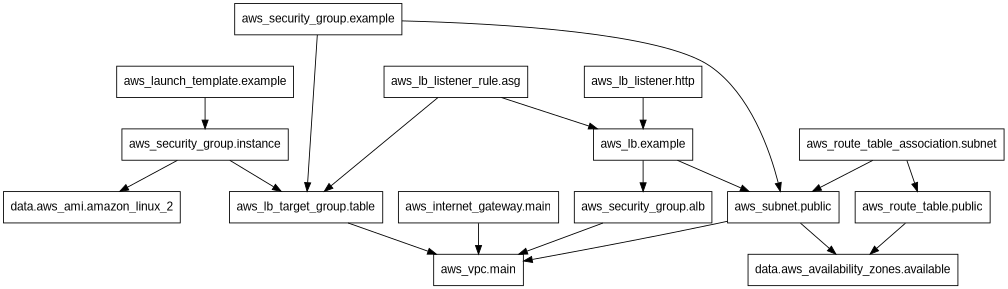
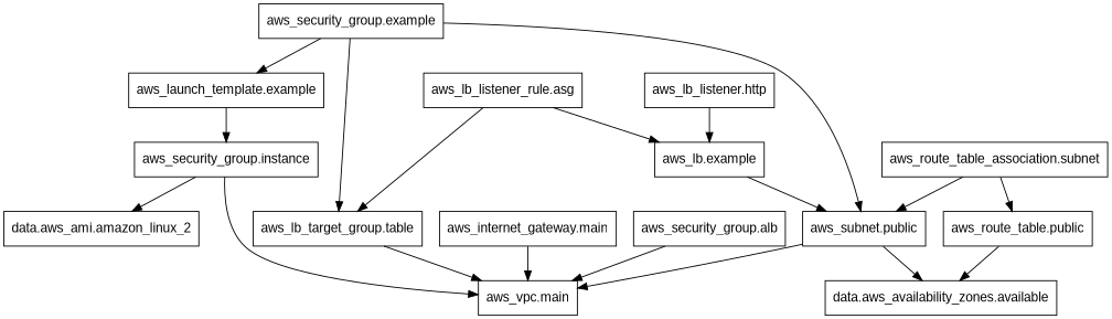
  digraph {
    fontname="Liberation Sans"
    rankdir=TB
    node [fontname="Liberation Sans" shape=rect]
    edge [fontname="Liberation Sans"]
    n1 [label="data.aws_ami.amazon_linux_2"]
    n2 [label="data.aws_availability_zones.available"]
    n3 [label="aws_security_group.example"]
    n4 [label="aws_launch_template.example"]
    n5 [label="aws_lb_target_group.table"]
    n6 [label="aws_subnet.public"]
    n7 [label="aws_security_group.instance"]
    n8 [label="aws_vpc.main"]
    n9 [label="aws_internet_gateway.main"]
    n10 [label="aws_lb.example"]
    n11 [label="aws_security_group.alb"]
    n12 [label="aws_lb_listener.http"]
    n13 [label="aws_lb_listener_rule.asg"]
    n14 [label="aws_route_table.public"]
    n15 [label="aws_route_table_association.subnet"]
+   n3 -> n4
    n3 -> n5
    n3 -> n6
    n4 -> n7
    n5 -> n8
    n6 -> n2
    n6 -> n8
    n7 -> n1
-   n7 -> n5
+   n7 -> n8
    n9 -> n8
    n10 -> n6
-   n10 -> n11
    n11 -> n8
    n12 -> n10
    n13 -> n5
    n13 -> n10
    n14 -> n2
    n15 -> n6
    n15 -> n14
  }
